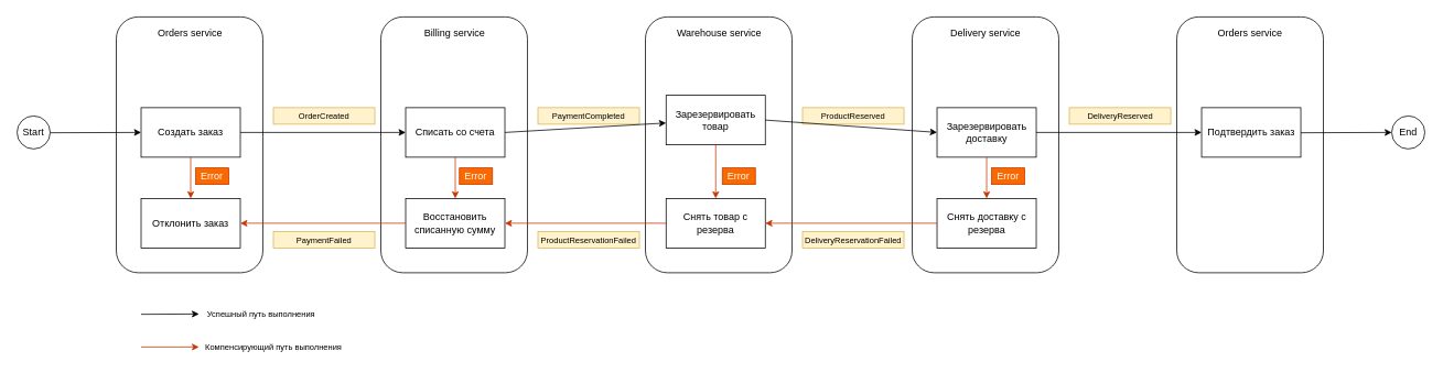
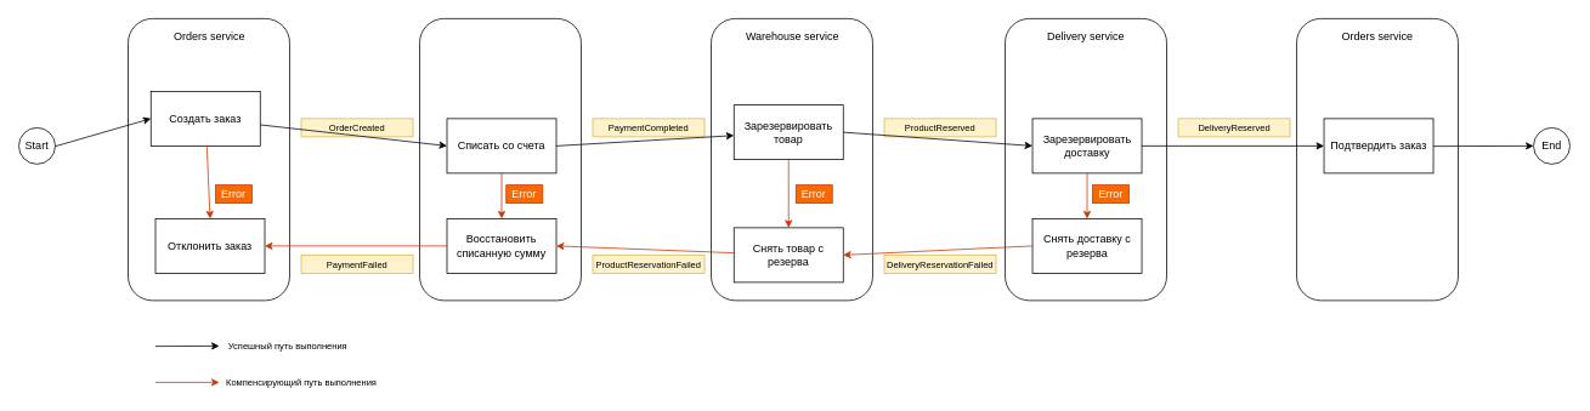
  <mxCell id="0" />
  <mxCell id="1" parent="0" />
  <mxCell id="2" value="" style="group" vertex="1" connectable="0" parent="1"><mxGeometry x="1422.7" y="20" width="177.3" height="310" as="geometry" /></mxCell>
  <mxCell id="3" value="" style="rounded=1;whiteSpace=wrap;html=1;" vertex="1" parent="2"><mxGeometry width="177.3" height="310" as="geometry" /></mxCell>
  <mxCell id="4" value="&lt;span style=&quot;font-size: 12px&quot;&gt;Orders service&lt;/span&gt;" style="text;html=1;align=center;verticalAlign=middle;resizable=0;points=[];autosize=1;fontSize=10;" vertex="1" parent="2"><mxGeometry x="43.65" y="10" width="90" height="20" as="geometry" /></mxCell>
  <mxCell id="5" value="" style="group" vertex="1" connectable="0" parent="1"><mxGeometry x="1102.7" y="20" width="177.3" height="310" as="geometry" /></mxCell>
  <mxCell id="6" value="" style="rounded=1;whiteSpace=wrap;html=1;" vertex="1" parent="5"><mxGeometry width="177.3" height="310" as="geometry" /></mxCell>
  <mxCell id="7" value="&lt;span style=&quot;font-size: 12px&quot;&gt;Delivery&amp;nbsp;&lt;/span&gt;&lt;span style=&quot;font-size: 12px&quot;&gt;service&lt;/span&gt;" style="text;html=1;align=center;verticalAlign=middle;resizable=0;points=[];autosize=1;fontSize=10;" vertex="1" parent="5"><mxGeometry x="38.65" y="10" width="100" height="20" as="geometry" /></mxCell>
  <mxCell id="8" value="" style="group" vertex="1" connectable="0" parent="1"><mxGeometry x="750" y="20" width="177.3" height="310" as="geometry" /></mxCell>
  <mxCell id="9" value="" style="rounded=1;whiteSpace=wrap;html=1;" vertex="1" parent="8"><mxGeometry x="30" width="177.3" height="310" as="geometry" /></mxCell>
  <mxCell id="10" value="&lt;span style=&quot;font-size: 12px&quot;&gt;Warehouse&amp;nbsp;&lt;/span&gt;&lt;span style=&quot;font-size: 12px&quot;&gt;service&lt;/span&gt;" style="text;html=1;align=center;verticalAlign=middle;resizable=0;points=[];autosize=1;fontSize=10;" vertex="1" parent="8"><mxGeometry x="58.65" y="10" width="120" height="20" as="geometry" /></mxCell>
  <mxCell id="11" value="" style="group" vertex="1" connectable="0" parent="1"><mxGeometry x="460" y="20" width="177.3" height="310" as="geometry" /></mxCell>
  <mxCell id="12" value="" style="rounded=1;whiteSpace=wrap;html=1;" vertex="1" parent="11"><mxGeometry width="177.3" height="310" as="geometry" /></mxCell>
- <mxCell id="13" value="&lt;span style=&quot;font-size: 12px&quot;&gt;Billing&amp;nbsp;&lt;/span&gt;&lt;span style=&quot;font-size: 12px&quot;&gt;service&lt;/span&gt;" style="text;html=1;align=center;verticalAlign=middle;resizable=0;points=[];autosize=1;fontSize=10;" vertex="1" parent="11"><mxGeometry x="43.65" y="10" width="90" height="20" as="geometry" /></mxCell>
  <mxCell id="14" value="Error" style="text;html=1;strokeColor=#C73500;fillColor=#fa6800;align=center;verticalAlign=middle;whiteSpace=wrap;rounded=0;fontColor=#ffffff;" vertex="1" parent="11"><mxGeometry x="95" y="183" width="40" height="20" as="geometry" /></mxCell>
  <mxCell id="15" value="" style="group" vertex="1" connectable="0" parent="1"><mxGeometry x="140" y="20" width="177.3" height="310" as="geometry" /></mxCell>
  <mxCell id="16" value="" style="rounded=1;whiteSpace=wrap;html=1;" vertex="1" parent="15"><mxGeometry width="177.3" height="310" as="geometry" /></mxCell>
  <mxCell id="17" value="&lt;span style=&quot;font-size: 12px&quot;&gt;Orders service&lt;/span&gt;" style="text;html=1;align=center;verticalAlign=middle;resizable=0;points=[];autosize=1;fontSize=10;" vertex="1" parent="15"><mxGeometry x="43.65" y="10" width="90" height="20" as="geometry" /></mxCell>
  <mxCell id="18" value="Error" style="text;html=1;strokeColor=#C73500;fillColor=#fa6800;align=center;verticalAlign=middle;whiteSpace=wrap;rounded=0;fontColor=#ffffff;" vertex="1" parent="15"><mxGeometry x="96" y="183" width="40" height="20" as="geometry" /></mxCell>
  <mxCell id="19" value="Start" style="ellipse;whiteSpace=wrap;html=1;aspect=fixed;" vertex="1" parent="1"><mxGeometry x="20" y="140" width="40" height="40" as="geometry" /></mxCell>
  <mxCell id="20" value="" style="endArrow=classic;html=1;exitX=0.085;exitY=0.969;exitDx=0;exitDy=0;exitPerimeter=0;entryX=0;entryY=0.5;entryDx=0;entryDy=0;" edge="1" parent="1" target="21"><mxGeometry width="50" height="50" relative="1" as="geometry"><mxPoint x="60" y="160.38" as="sourcePoint" /><mxPoint x="190" y="160" as="targetPoint" /></mxGeometry></mxCell>
- <mxCell id="21" value="Создать заказ" style="rounded=0;whiteSpace=wrap;html=1;" vertex="1" parent="1"><mxGeometry x="170" y="130" width="120" height="60" as="geometry" /></mxCell>
+ <mxCell id="21" value="Создать заказ" style="rounded=0;whiteSpace=wrap;html=1;" vertex="1" parent="1"><mxGeometry x="165" y="100" width="120" height="60" as="geometry" /></mxCell>
  <mxCell id="22" value="Списать со счета" style="rounded=0;whiteSpace=wrap;html=1;" vertex="1" parent="1"><mxGeometry x="490" y="130" width="120" height="60" as="geometry" /></mxCell>
  <mxCell id="23" value="Зарезервировать товар" style="rounded=0;whiteSpace=wrap;html=1;" vertex="1" parent="1"><mxGeometry x="805" y="115" width="120" height="60" as="geometry" /></mxCell>
  <mxCell id="24" value="Зарезервировать доставку" style="rounded=0;whiteSpace=wrap;html=1;" vertex="1" parent="1"><mxGeometry x="1132.7" y="130" width="120" height="60" as="geometry" /></mxCell>
  <mxCell id="25" value="Подтвердить заказ" style="rounded=0;whiteSpace=wrap;html=1;" vertex="1" parent="1"><mxGeometry x="1452.7" y="130" width="120" height="60" as="geometry" /></mxCell>
  <mxCell id="26" value="" style="endArrow=classic;html=1;exitX=0.085;exitY=0.969;exitDx=0;exitDy=0;exitPerimeter=0;entryX=0;entryY=0.5;entryDx=0;entryDy=0;" edge="1" parent="1"><mxGeometry width="50" height="50" relative="1" as="geometry"><mxPoint x="1572.7" y="160.38" as="sourcePoint" /><mxPoint x="1682.7" y="160" as="targetPoint" /></mxGeometry></mxCell>
  <mxCell id="27" value="End" style="ellipse;whiteSpace=wrap;html=1;aspect=fixed;" vertex="1" parent="1"><mxGeometry x="1682.7" y="140" width="40" height="40" as="geometry" /></mxCell>
  <mxCell id="28" value="OrderCreated" style="rounded=0;whiteSpace=wrap;html=1;fillColor=#fff2cc;strokeColor=#d6b656;fontSize=10;" vertex="1" parent="1"><mxGeometry x="330" y="130" width="122.7" height="20" as="geometry" /></mxCell>
  <mxCell id="29" value="PaymentCompleted" style="rounded=0;whiteSpace=wrap;html=1;fillColor=#fff2cc;strokeColor=#d6b656;fontSize=10;" vertex="1" parent="1"><mxGeometry x="650" y="130" width="122.7" height="20" as="geometry" /></mxCell>
  <mxCell id="30" value="PaymentFailed" style="rounded=0;whiteSpace=wrap;html=1;fillColor=#fff2cc;strokeColor=#d6b656;fontSize=10;" vertex="1" parent="1"><mxGeometry x="330" y="280" width="122.7" height="20" as="geometry" /></mxCell>
  <mxCell id="31" value="ProductReserved" style="rounded=0;whiteSpace=wrap;html=1;fillColor=#fff2cc;strokeColor=#d6b656;fontSize=10;" vertex="1" parent="1"><mxGeometry x="970" y="130" width="122.7" height="20" as="geometry" /></mxCell>
  <mxCell id="32" value="ProductReservationFailed" style="rounded=0;whiteSpace=wrap;html=1;fillColor=#fff2cc;strokeColor=#d6b656;fontSize=10;" vertex="1" parent="1"><mxGeometry x="650" y="280" width="122.7" height="20" as="geometry" /></mxCell>
  <mxCell id="33" value="DeliveryReserved" style="rounded=0;whiteSpace=wrap;html=1;fillColor=#fff2cc;strokeColor=#d6b656;fontSize=10;" vertex="1" parent="1"><mxGeometry x="1292.7" y="130" width="122.7" height="20" as="geometry" /></mxCell>
  <mxCell id="34" value="DeliveryReservationFailed" style="rounded=0;whiteSpace=wrap;html=1;fillColor=#fff2cc;strokeColor=#d6b656;fontSize=10;" vertex="1" parent="1"><mxGeometry x="970" y="280" width="122.7" height="20" as="geometry" /></mxCell>
  <mxCell id="35" value="" style="endArrow=classic;html=1;entryX=0;entryY=0.5;entryDx=0;entryDy=0;" edge="1" parent="1" source="21" target="22"><mxGeometry width="50" height="50" relative="1" as="geometry"><mxPoint x="320" y="160" as="sourcePoint" /><mxPoint x="450" y="160" as="targetPoint" /></mxGeometry></mxCell>
  <mxCell id="36" value="" style="endArrow=classic;html=1;exitX=1;exitY=0.5;exitDx=0;exitDy=0;" edge="1" parent="1" source="22" target="23"><mxGeometry width="50" height="50" relative="1" as="geometry"><mxPoint x="620" y="159.58" as="sourcePoint" /><mxPoint x="760" y="159.58" as="targetPoint" /></mxGeometry></mxCell>
  <mxCell id="37" value="" style="endArrow=classic;html=1;exitX=1;exitY=0.5;exitDx=0;exitDy=0;entryX=0;entryY=0.5;entryDx=0;entryDy=0;" edge="1" parent="1" source="23" target="24"><mxGeometry width="50" height="50" relative="1" as="geometry"><mxPoint x="935" y="159.58" as="sourcePoint" /><mxPoint x="1045" y="160" as="targetPoint" /></mxGeometry></mxCell>
  <mxCell id="38" value="" style="endArrow=classic;html=1;exitX=1;exitY=0.5;exitDx=0;exitDy=0;entryX=0;entryY=0.5;entryDx=0;entryDy=0;" edge="1" parent="1" source="24" target="25"><mxGeometry width="50" height="50" relative="1" as="geometry"><mxPoint x="982.7" y="170" as="sourcePoint" /><mxPoint x="1142.7" y="170" as="targetPoint" /></mxGeometry></mxCell>
  <mxCell id="39" value="Отклонить заказ" style="rounded=0;whiteSpace=wrap;html=1;" vertex="1" parent="1"><mxGeometry x="170" y="240" width="120" height="60" as="geometry" /></mxCell>
  <mxCell id="40" value="Восстановить списанную сумму" style="rounded=0;whiteSpace=wrap;html=1;" vertex="1" parent="1"><mxGeometry x="490" y="240" width="120" height="60" as="geometry" /></mxCell>
- <mxCell id="41" value="Снять товар с резерва" style="rounded=0;whiteSpace=wrap;html=1;" vertex="1" parent="1"><mxGeometry x="805" y="240" width="120" height="60" as="geometry" /></mxCell>
+ <mxCell id="41" value="Снять товар с резерва" style="rounded=0;whiteSpace=wrap;html=1;" vertex="1" parent="1"><mxGeometry x="805" y="250" width="120" height="60" as="geometry" /></mxCell>
  <mxCell id="42" value="Снять доставку с резерва" style="rounded=0;whiteSpace=wrap;html=1;" vertex="1" parent="1"><mxGeometry x="1132.7" y="240" width="120" height="60" as="geometry" /></mxCell>
  <mxCell id="43" value="" style="endArrow=none;html=1;entryX=0;entryY=0.5;entryDx=0;entryDy=0;endFill=0;startArrow=classic;startFill=1;fillColor=#fa6800;strokeColor=#C73500;" edge="1" target="40" parent="1" source="39"><mxGeometry width="50" height="50" relative="1" as="geometry"><mxPoint x="320" y="270" as="sourcePoint" /><mxPoint x="450" y="270" as="targetPoint" /></mxGeometry></mxCell>
  <mxCell id="44" value="" style="endArrow=none;html=1;exitX=1;exitY=0.5;exitDx=0;exitDy=0;endFill=0;startArrow=classic;startFill=1;fillColor=#fa6800;strokeColor=#C73500;" edge="1" source="40" target="41" parent="1"><mxGeometry width="50" height="50" relative="1" as="geometry"><mxPoint x="620" y="269.58" as="sourcePoint" /><mxPoint x="760" y="269.58" as="targetPoint" /></mxGeometry></mxCell>
  <mxCell id="45" value="" style="endArrow=none;html=1;exitX=1;exitY=0.5;exitDx=0;exitDy=0;entryX=0;entryY=0.5;entryDx=0;entryDy=0;endFill=0;startArrow=classic;startFill=1;fillColor=#fa6800;strokeColor=#C73500;" edge="1" source="41" target="42" parent="1"><mxGeometry width="50" height="50" relative="1" as="geometry"><mxPoint x="935" y="269.58" as="sourcePoint" /><mxPoint x="1045" y="270" as="targetPoint" /></mxGeometry></mxCell>
  <mxCell id="46" value="" style="endArrow=none;html=1;exitX=0.5;exitY=0;exitDx=0;exitDy=0;endFill=0;startArrow=classic;startFill=1;fillColor=#fa6800;strokeColor=#C73500;entryX=0.5;entryY=1;entryDx=0;entryDy=0;" edge="1" parent="1" source="42" target="24"><mxGeometry width="50" height="50" relative="1" as="geometry"><mxPoint x="997.7" y="280" as="sourcePoint" /><mxPoint x="1182.7" y="200" as="targetPoint" /></mxGeometry></mxCell>
  <mxCell id="47" value="" style="endArrow=none;html=1;exitX=0.5;exitY=0;exitDx=0;exitDy=0;endFill=0;startArrow=classic;startFill=1;fillColor=#fa6800;strokeColor=#C73500;entryX=0.5;entryY=1;entryDx=0;entryDy=0;" edge="1" parent="1" source="41" target="23"><mxGeometry width="50" height="50" relative="1" as="geometry"><mxPoint x="1140" y="250" as="sourcePoint" /><mxPoint x="1140" y="200" as="targetPoint" /></mxGeometry></mxCell>
  <mxCell id="48" value="" style="endArrow=none;html=1;exitX=0.5;exitY=0;exitDx=0;exitDy=0;endFill=0;startArrow=classic;startFill=1;fillColor=#fa6800;strokeColor=#C73500;entryX=0.5;entryY=1;entryDx=0;entryDy=0;" edge="1" parent="1" source="40" target="22"><mxGeometry width="50" height="50" relative="1" as="geometry"><mxPoint x="825" y="250" as="sourcePoint" /><mxPoint x="825" y="200" as="targetPoint" /></mxGeometry></mxCell>
  <mxCell id="49" value="" style="endArrow=none;html=1;exitX=0.5;exitY=0;exitDx=0;exitDy=0;endFill=0;startArrow=classic;startFill=1;fillColor=#fa6800;strokeColor=#C73500;" edge="1" parent="1" source="39" target="21"><mxGeometry width="50" height="50" relative="1" as="geometry"><mxPoint x="500" y="250" as="sourcePoint" /><mxPoint x="500" y="200" as="targetPoint" /></mxGeometry></mxCell>
  <mxCell id="50" value="" style="endArrow=none;html=1;endFill=0;startArrow=classic;startFill=1;fillColor=#fa6800;strokeColor=#C73500;" edge="1" parent="1"><mxGeometry width="50" height="50" relative="1" as="geometry"><mxPoint x="240" y="420" as="sourcePoint" /><mxPoint x="170" y="420" as="targetPoint" /></mxGeometry></mxCell>
  <mxCell id="51" value="" style="endArrow=classic;html=1;exitX=0.085;exitY=0.969;exitDx=0;exitDy=0;exitPerimeter=0;" edge="1" parent="1"><mxGeometry width="50" height="50" relative="1" as="geometry"><mxPoint x="170" y="380.38" as="sourcePoint" /><mxPoint x="240" y="380" as="targetPoint" /></mxGeometry></mxCell>
  <mxCell id="52" value="Успешный путь выполнения" style="text;html=1;align=center;verticalAlign=middle;resizable=0;points=[];autosize=1;fontSize=10;" vertex="1" parent="1"><mxGeometry x="240" y="370" width="150" height="20" as="geometry" /></mxCell>
  <mxCell id="53" value="Компенсирующий путь выполнения" style="text;html=1;align=center;verticalAlign=middle;resizable=0;points=[];autosize=1;fontSize=10;" vertex="1" parent="1"><mxGeometry x="240" y="410" width="180" height="20" as="geometry" /></mxCell>
  <mxCell id="54" value="Error" style="text;html=1;strokeColor=#C73500;fillColor=#fa6800;align=center;verticalAlign=middle;whiteSpace=wrap;rounded=0;fontColor=#ffffff;" vertex="1" parent="1"><mxGeometry x="873" y="203" width="40" height="20" as="geometry" /></mxCell>
  <mxCell id="55" value="Error" style="text;html=1;strokeColor=#C73500;fillColor=#fa6800;align=center;verticalAlign=middle;whiteSpace=wrap;rounded=0;fontColor=#ffffff;" vertex="1" parent="1"><mxGeometry x="1198.7" y="203" width="40" height="20" as="geometry" /></mxCell>
